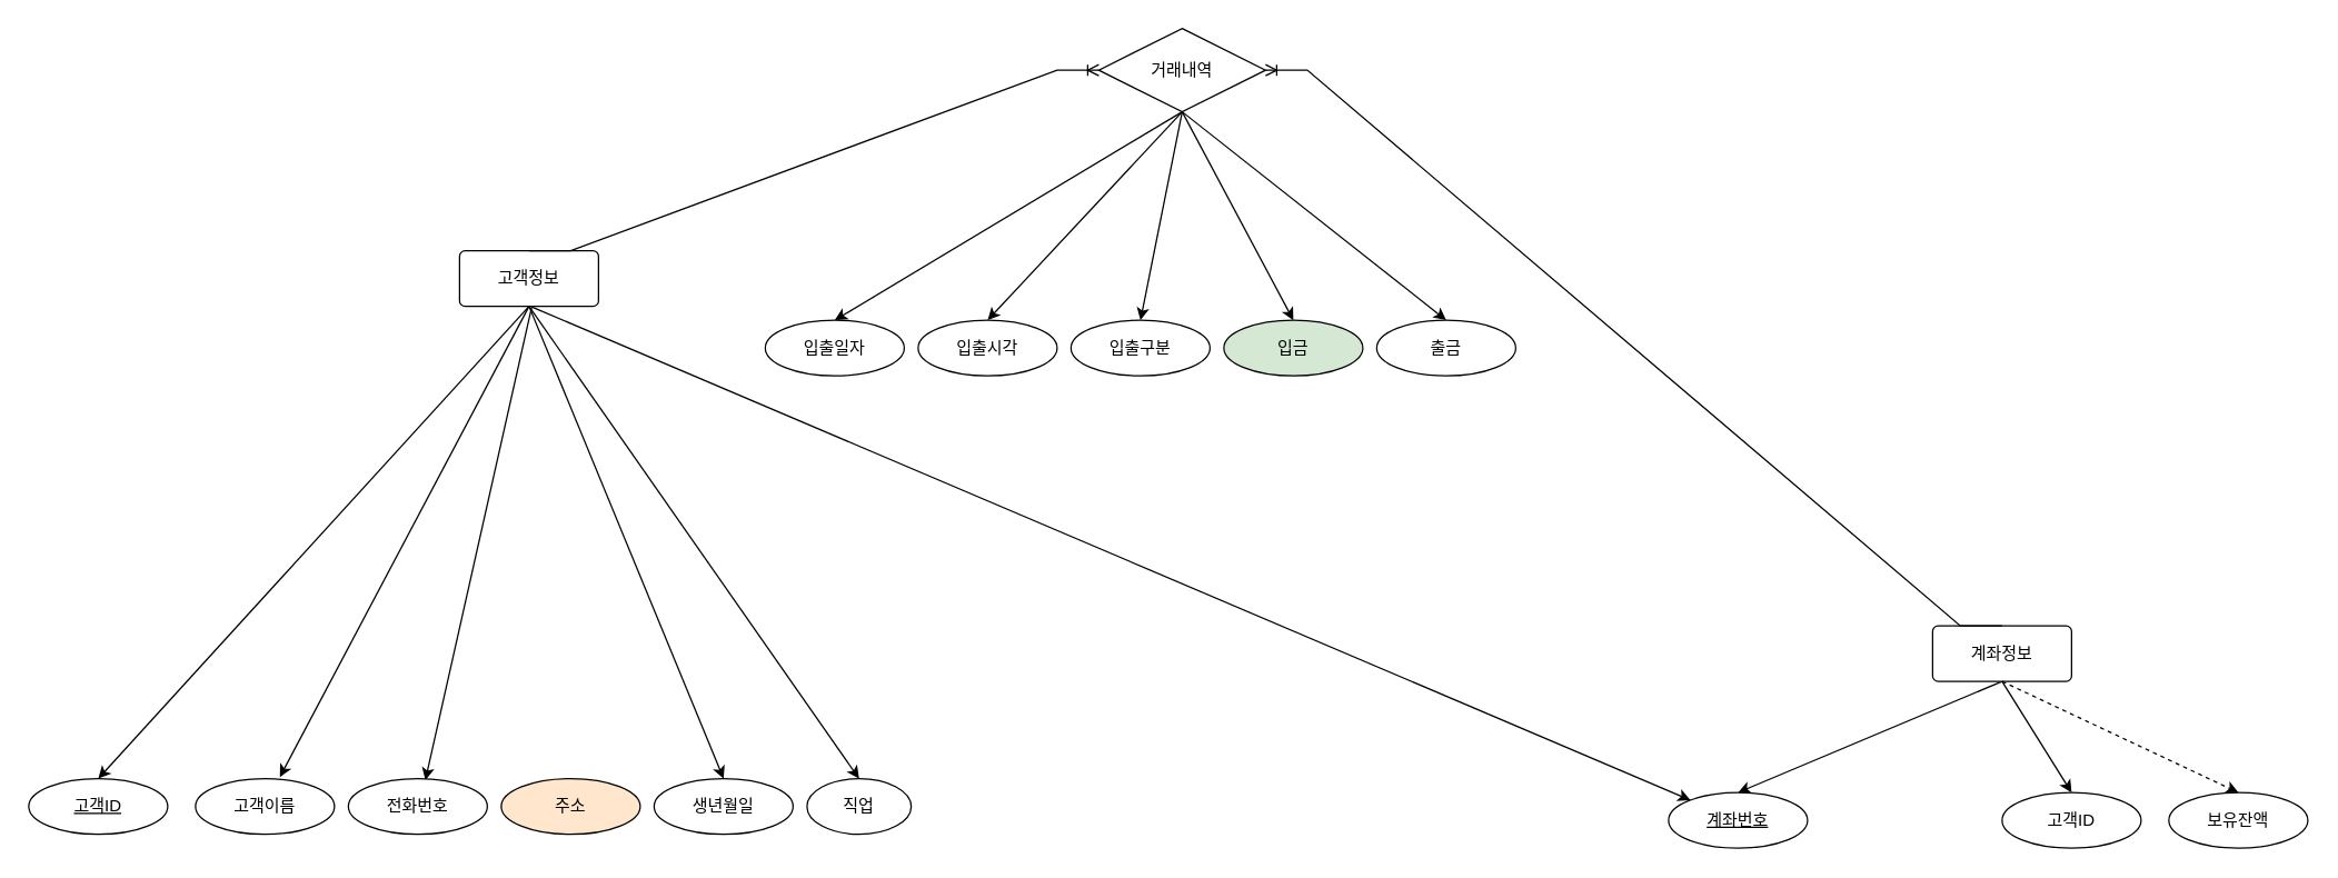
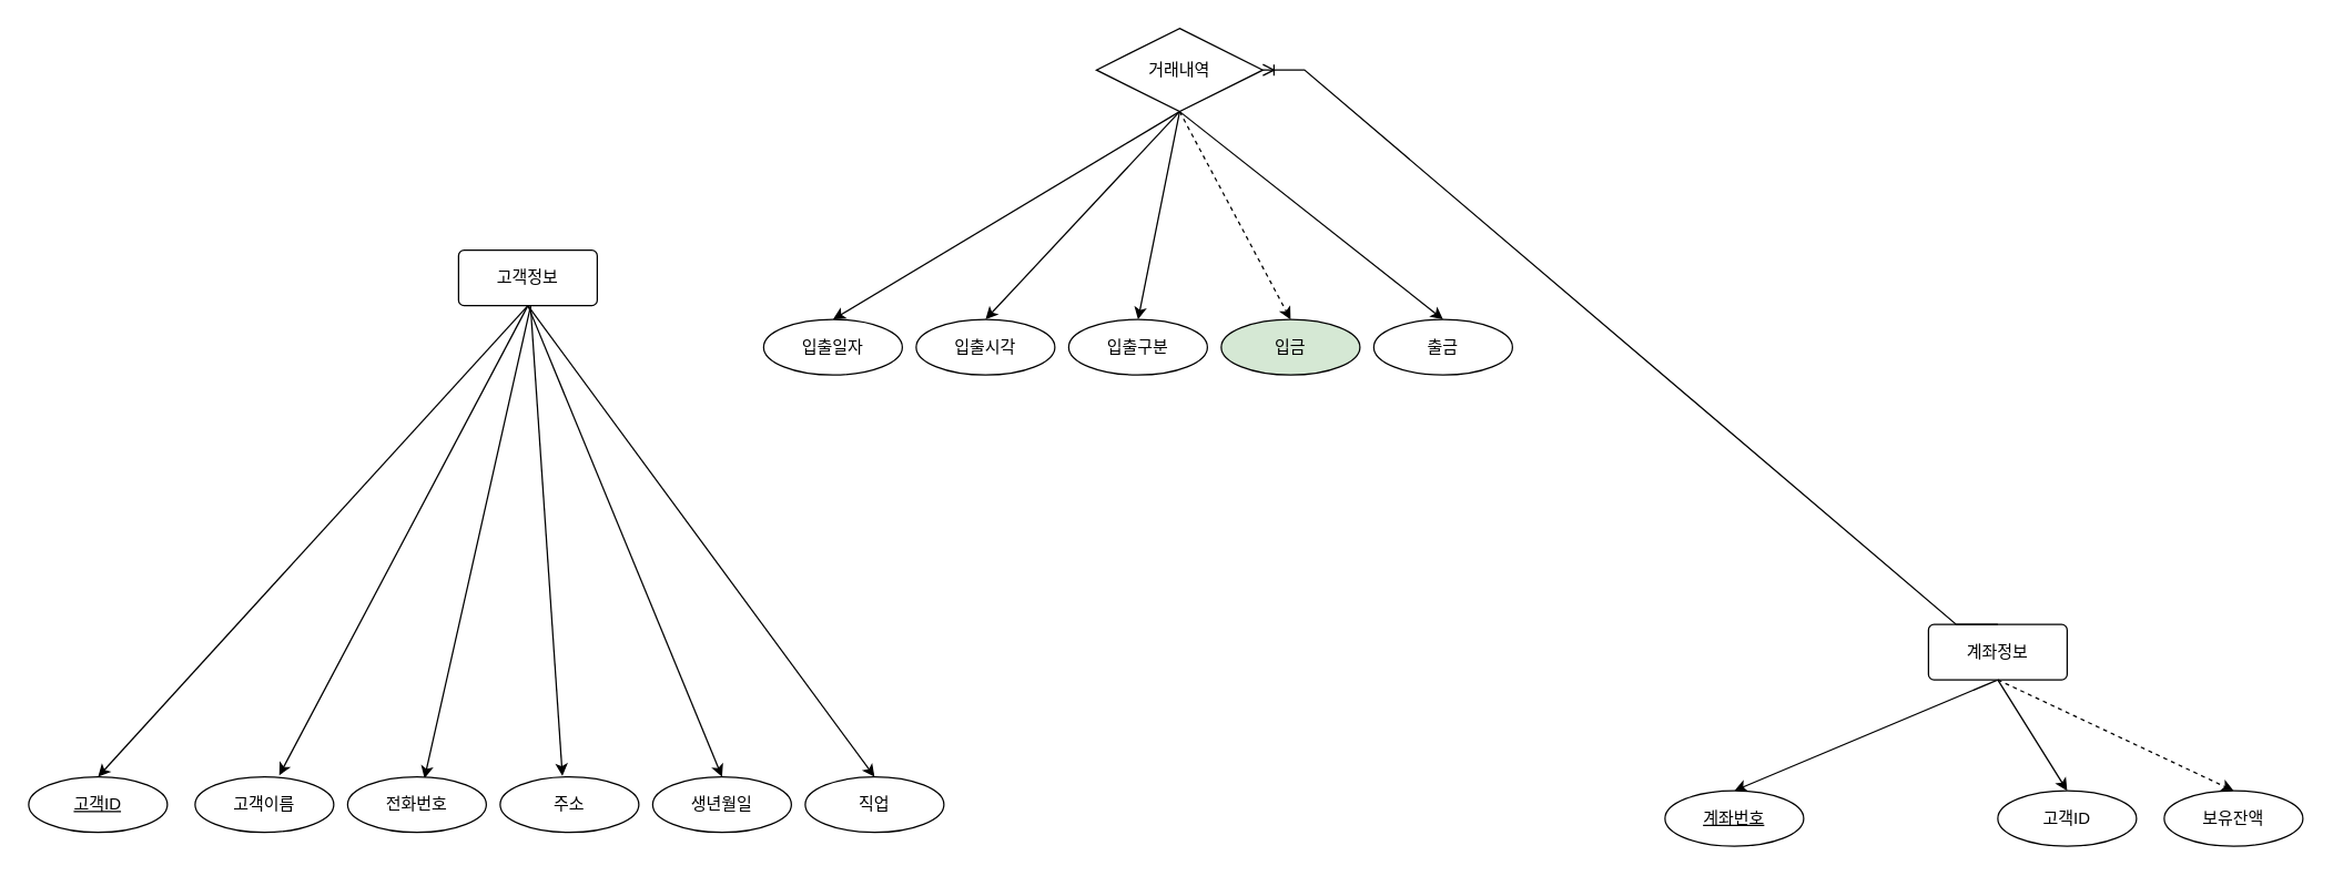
  <mxCell id="0" />
  <mxCell id="1" parent="0" />
  <mxCell id="2" style="rounded=0;orthogonalLoop=1;jettySize=auto;html=1;exitX=0.5;exitY=1;exitDx=0;exitDy=0;entryX=0.5;entryY=0;entryDx=0;entryDy=0;" parent="1" source="8" target="9" edge="1"><mxGeometry relative="1" as="geometry" /></mxCell>
  <mxCell id="3" style="rounded=0;orthogonalLoop=1;jettySize=auto;html=1;exitX=0.5;exitY=1;exitDx=0;exitDy=0;entryX=0.607;entryY=-0.029;entryDx=0;entryDy=0;entryPerimeter=0;" parent="1" source="8" target="10" edge="1"><mxGeometry relative="1" as="geometry" /></mxCell>
  <mxCell id="4" style="rounded=0;orthogonalLoop=1;jettySize=auto;html=1;exitX=0.519;exitY=1.016;exitDx=0;exitDy=0;exitPerimeter=0;entryX=0.554;entryY=0.026;entryDx=0;entryDy=0;entryPerimeter=0;" parent="1" source="8" target="11" edge="1"><mxGeometry relative="1" as="geometry" /></mxCell>
- <mxCell id="5" style="rounded=0;orthogonalLoop=1;jettySize=auto;html=1;exitX=0.519;exitY=1.01;exitDx=0;exitDy=0;exitPerimeter=0;" parent="1" source="8" target="21" edge="1"><mxGeometry relative="1" as="geometry" /></mxCell>
+ <mxCell id="5" style="rounded=0;orthogonalLoop=1;jettySize=auto;html=1;exitX=0.519;exitY=1.01;exitDx=0;exitDy=0;exitPerimeter=0;entryX=0.449;entryY=-0.017;entryDx=0;entryDy=0;entryPerimeter=0;" parent="1" source="8" target="12" edge="1"><mxGeometry relative="1" as="geometry" /></mxCell>
  <mxCell id="6" style="rounded=0;orthogonalLoop=1;jettySize=auto;html=1;entryX=0.5;entryY=0;entryDx=0;entryDy=0;exitX=0.5;exitY=1;exitDx=0;exitDy=0;" parent="1" source="8" target="13" edge="1"><mxGeometry relative="1" as="geometry" /></mxCell>
  <mxCell id="7" style="rounded=0;orthogonalLoop=1;jettySize=auto;html=1;exitX=0.5;exitY=1;exitDx=0;exitDy=0;entryX=0.5;entryY=0;entryDx=0;entryDy=0;" parent="1" source="8" target="14" edge="1"><mxGeometry relative="1" as="geometry" /></mxCell>
  <mxCell id="8" value="고객정보" style="rounded=1;arcSize=10;whiteSpace=wrap;html=1;align=center;" parent="1" vertex="1"><mxGeometry x="330" y="180" width="100" height="40" as="geometry" /></mxCell>
  <mxCell id="9" value="고객ID" style="ellipse;whiteSpace=wrap;html=1;align=center;fontStyle=4;" parent="1" vertex="1"><mxGeometry x="20" y="560" width="100" height="40" as="geometry" /></mxCell>
  <mxCell id="10" value="고객이름" style="ellipse;whiteSpace=wrap;html=1;align=center;" parent="1" vertex="1"><mxGeometry x="140" y="560" width="100" height="40" as="geometry" /></mxCell>
  <mxCell id="11" value="전화번호" style="ellipse;whiteSpace=wrap;html=1;align=center;" parent="1" vertex="1"><mxGeometry x="250" y="560" width="100" height="40" as="geometry" /></mxCell>
- <mxCell id="12" value="주소" style="ellipse;whiteSpace=wrap;html=1;align=center;fillColor=#ffe6cc;" parent="1" vertex="1"><mxGeometry x="360" y="560" width="100" height="40" as="geometry" /></mxCell>
+ <mxCell id="12" value="주소" style="ellipse;whiteSpace=wrap;html=1;align=center;" parent="1" vertex="1"><mxGeometry x="360" y="560" width="100" height="40" as="geometry" /></mxCell>
  <mxCell id="13" value="생년월일" style="ellipse;whiteSpace=wrap;html=1;align=center;" parent="1" vertex="1"><mxGeometry x="470" y="560" width="100" height="40" as="geometry" /></mxCell>
- <mxCell id="14" value="직업" style="ellipse;whiteSpace=wrap;html=1;align=center;" parent="1" vertex="1"><mxGeometry x="580" y="560" width="75" height="40" as="geometry" /></mxCell>
+ <mxCell id="14" value="직업" style="ellipse;whiteSpace=wrap;html=1;align=center;" parent="1" vertex="1"><mxGeometry x="580" y="560" width="100" height="40" as="geometry" /></mxCell>
  <mxCell id="15" style="rounded=0;orthogonalLoop=1;jettySize=auto;html=1;exitX=0.5;exitY=1;exitDx=0;exitDy=0;entryX=0.5;entryY=0;entryDx=0;entryDy=0;" parent="1" source="28" target="21" edge="1"><mxGeometry relative="1" as="geometry"><mxPoint x="760" y="180" as="sourcePoint" /></mxGeometry></mxCell>
  <mxCell id="16" style="rounded=0;orthogonalLoop=1;jettySize=auto;html=1;exitX=0.5;exitY=1;exitDx=0;exitDy=0;entryX=0.5;entryY=0;entryDx=0;entryDy=0;" parent="1" source="27" target="22" edge="1"><mxGeometry relative="1" as="geometry"><mxPoint x="760" y="180" as="sourcePoint" /></mxGeometry></mxCell>
  <mxCell id="17" style="rounded=0;orthogonalLoop=1;jettySize=auto;html=1;entryX=0.5;entryY=0;entryDx=0;entryDy=0;exitX=0.5;exitY=1;exitDx=0;exitDy=0;" parent="1" source="27" target="23" edge="1"><mxGeometry relative="1" as="geometry"><mxPoint x="760" y="180" as="sourcePoint" /></mxGeometry></mxCell>
  <mxCell id="18" style="rounded=0;orthogonalLoop=1;jettySize=auto;html=1;entryX=0.5;entryY=0;entryDx=0;entryDy=0;exitX=0.5;exitY=1;exitDx=0;exitDy=0;" parent="1" source="27" target="24" edge="1"><mxGeometry relative="1" as="geometry"><mxPoint x="760" y="180" as="sourcePoint" /></mxGeometry></mxCell>
- <mxCell id="19" style="rounded=0;orthogonalLoop=1;jettySize=auto;html=1;entryX=0.5;entryY=0;entryDx=0;entryDy=0;exitX=0.5;exitY=1;exitDx=0;exitDy=0;" parent="1" source="27" target="25" edge="1"><mxGeometry relative="1" as="geometry"><mxPoint x="760" y="180" as="sourcePoint" /></mxGeometry></mxCell>
+ <mxCell id="19" style="rounded=0;orthogonalLoop=1;jettySize=auto;html=1;entryX=0.5;entryY=0;entryDx=0;entryDy=0;exitX=0.5;exitY=1;exitDx=0;exitDy=0;dashed=1;" parent="1" source="27" target="25" edge="1"><mxGeometry relative="1" as="geometry"><mxPoint x="760" y="180" as="sourcePoint" /></mxGeometry></mxCell>
  <mxCell id="20" style="rounded=0;orthogonalLoop=1;jettySize=auto;html=1;entryX=0.5;entryY=0;entryDx=0;entryDy=0;exitX=0.5;exitY=1;exitDx=0;exitDy=0;" parent="1" source="27" target="26" edge="1"><mxGeometry relative="1" as="geometry"><mxPoint x="760" y="180" as="sourcePoint" /></mxGeometry></mxCell>
  <mxCell id="21" value="계좌번호" style="ellipse;whiteSpace=wrap;html=1;align=center;fontStyle=4;" parent="1" vertex="1"><mxGeometry x="1200" y="570" width="100" height="40" as="geometry" /></mxCell>
  <mxCell id="22" value="입출일자" style="ellipse;whiteSpace=wrap;html=1;align=center;" parent="1" vertex="1"><mxGeometry x="550" y="230" width="100" height="40" as="geometry" /></mxCell>
  <mxCell id="23" value="입출시각" style="ellipse;whiteSpace=wrap;html=1;align=center;" parent="1" vertex="1"><mxGeometry x="660" y="230" width="100" height="40" as="geometry" /></mxCell>
  <mxCell id="24" value="입출구분" style="ellipse;whiteSpace=wrap;html=1;align=center;" parent="1" vertex="1"><mxGeometry x="770" y="230" width="100" height="40" as="geometry" /></mxCell>
  <mxCell id="25" value="입금" style="ellipse;whiteSpace=wrap;html=1;align=center;fillColor=#d5e8d4;" parent="1" vertex="1"><mxGeometry x="880" y="230" width="100" height="40" as="geometry" /></mxCell>
  <mxCell id="26" value="출금" style="ellipse;whiteSpace=wrap;html=1;align=center;" parent="1" vertex="1"><mxGeometry x="990" y="230" width="100" height="40" as="geometry" /></mxCell>
  <mxCell id="27" value="거래내역" style="shape=rhombus;perimeter=rhombusPerimeter;whiteSpace=wrap;html=1;align=center;" vertex="1" parent="1"><mxGeometry x="790" y="20" width="120" height="60" as="geometry" /></mxCell>
  <mxCell id="28" value="계좌정보" style="rounded=1;arcSize=10;whiteSpace=wrap;html=1;align=center;" vertex="1" parent="1"><mxGeometry x="1390" y="450" width="100" height="40" as="geometry" /></mxCell>
- <mxCell id="29" value="" style="edgeStyle=entityRelationEdgeStyle;fontSize=12;html=1;endArrow=ERoneToMany;rounded=0;exitX=0.5;exitY=0;exitDx=0;exitDy=0;entryX=0;entryY=0.5;entryDx=0;entryDy=0;" edge="1" parent="1" source="8" target="27"><mxGeometry width="100" height="100" relative="1" as="geometry"><mxPoint x="870" y="440" as="sourcePoint" /><mxPoint x="970" y="340" as="targetPoint" /></mxGeometry></mxCell>
  <mxCell id="30" value="" style="edgeStyle=entityRelationEdgeStyle;fontSize=12;html=1;endArrow=ERoneToMany;rounded=0;exitX=0.5;exitY=0;exitDx=0;exitDy=0;entryX=1;entryY=0.5;entryDx=0;entryDy=0;" edge="1" parent="1" source="28" target="27"><mxGeometry width="100" height="100" relative="1" as="geometry"><mxPoint x="1020" y="540" as="sourcePoint" /><mxPoint x="1040" y="150" as="targetPoint" /></mxGeometry></mxCell>
  <mxCell id="31" value="고객ID" style="ellipse;whiteSpace=wrap;html=1;align=center;" vertex="1" parent="1"><mxGeometry x="1440" y="570" width="100" height="40" as="geometry" /></mxCell>
  <mxCell id="32" style="rounded=0;orthogonalLoop=1;jettySize=auto;html=1;entryX=0.5;entryY=0;entryDx=0;entryDy=0;exitX=0.5;exitY=1;exitDx=0;exitDy=0;" edge="1" parent="1" source="28" target="31"><mxGeometry relative="1" as="geometry"><mxPoint x="1460" y="420" as="sourcePoint" /><mxPoint x="1510" y="560" as="targetPoint" /></mxGeometry></mxCell>
  <mxCell id="33" value="보유잔액" style="ellipse;whiteSpace=wrap;html=1;align=center;" vertex="1" parent="1"><mxGeometry x="1560" y="570" width="100" height="40" as="geometry" /></mxCell>
  <mxCell id="34" style="rounded=0;orthogonalLoop=1;jettySize=auto;html=1;entryX=0.5;entryY=0;entryDx=0;entryDy=0;exitX=0.5;exitY=1;exitDx=0;exitDy=0;dashed=1;" edge="1" parent="1" source="28" target="33"><mxGeometry relative="1" as="geometry"><mxPoint x="1460" y="430" as="sourcePoint" /><mxPoint x="1640" y="560" as="targetPoint" /></mxGeometry></mxCell>
